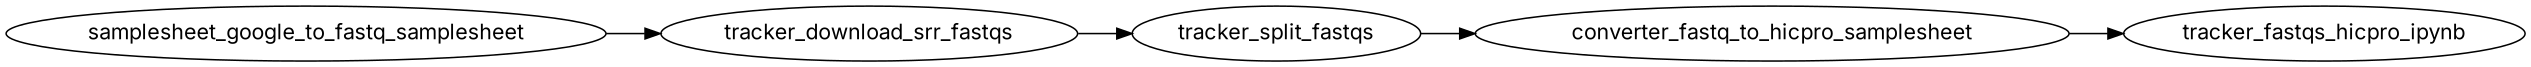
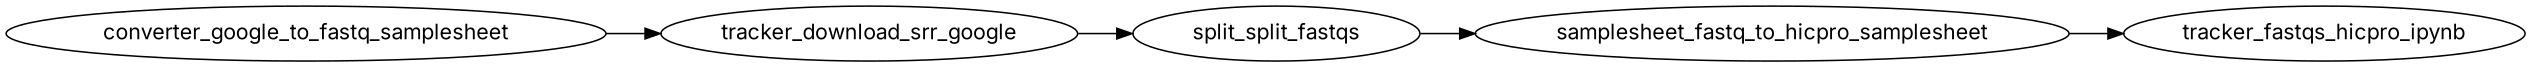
  digraph {
    fontname=Inter
    rankdir=LR
    node [fontname=Inter]
    edge [fontname=Inter]
-   converter_google_to_fastq_samplesheet [label=samplesheet_google_to_fastq_samplesheet]
-   tracker_download_srr_fastqs
-   tracker_split_fastqs
-   converter_fastq_to_hicpro_samplesheet
+   converter_google_to_fastq_samplesheet
+   tracker_download_srr_fastqs [label=tracker_download_srr_google]
+   tracker_split_fastqs [label=split_split_fastqs]
+   converter_fastq_to_hicpro_samplesheet [label=samplesheet_fastq_to_hicpro_samplesheet]
    n5 [label=tracker_fastqs_hicpro_ipynb]
    converter_google_to_fastq_samplesheet -> tracker_download_srr_fastqs
    tracker_download_srr_fastqs -> tracker_split_fastqs
    tracker_split_fastqs -> converter_fastq_to_hicpro_samplesheet
    converter_fastq_to_hicpro_samplesheet -> n5
  }
